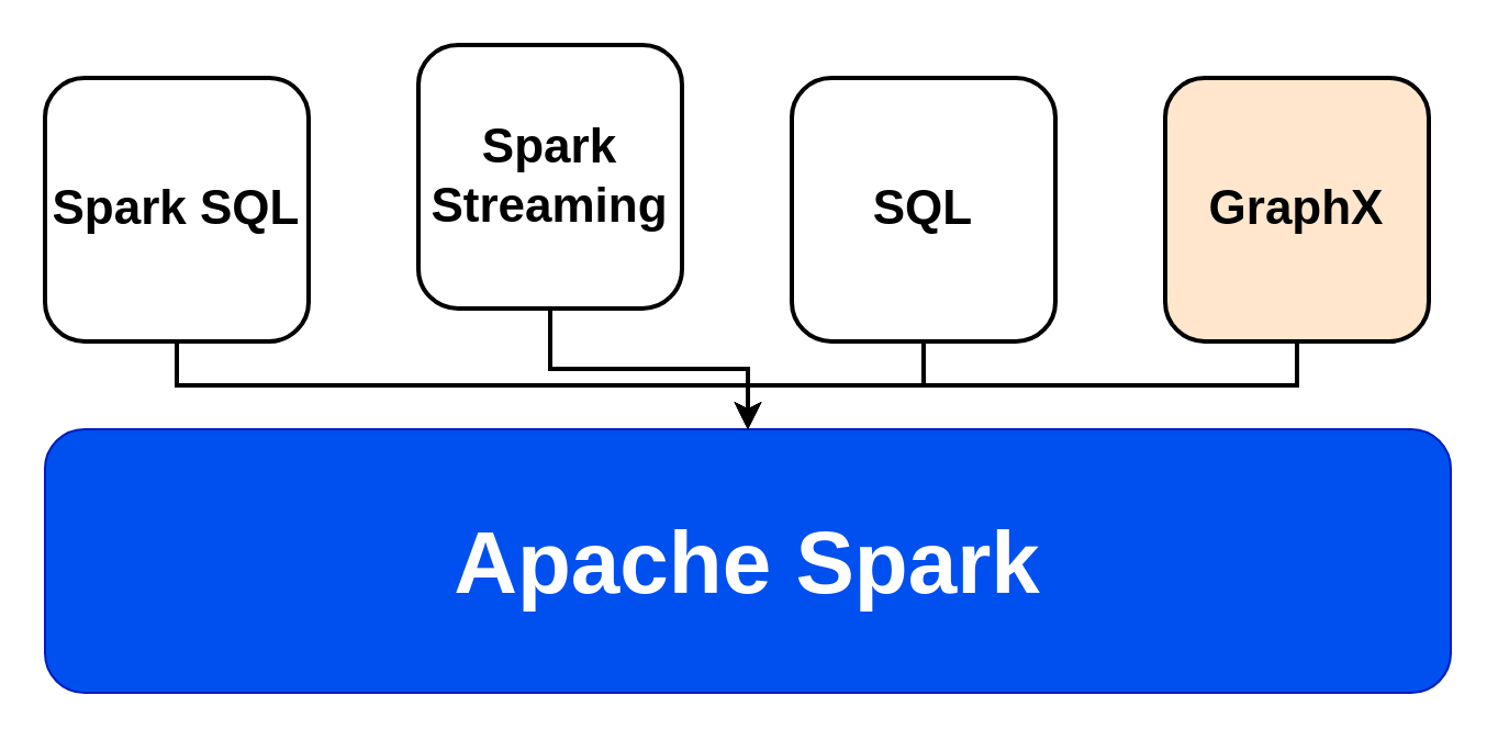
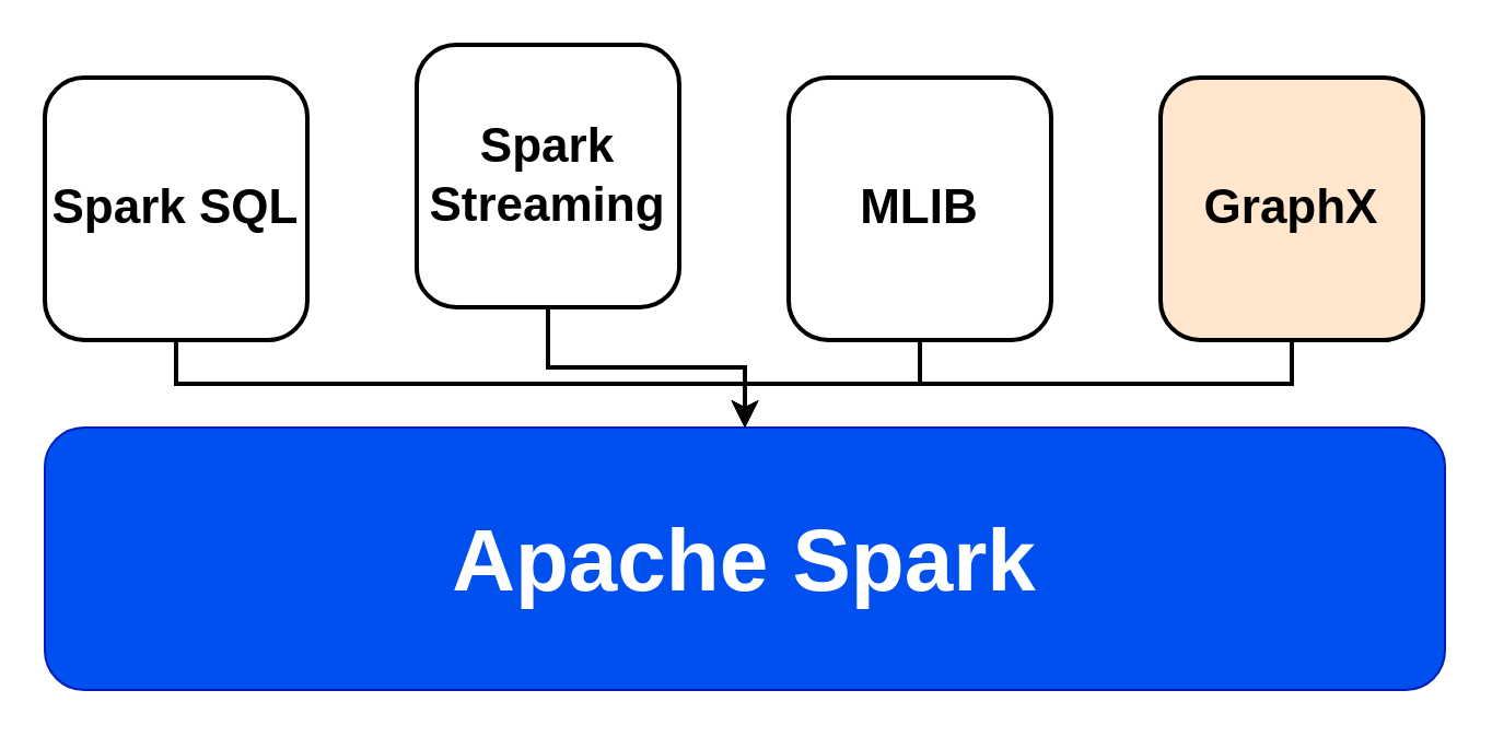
  <mxCell id="0" />
  <mxCell id="1" parent="0" />
  <mxCell id="2" value="" style="rounded=1;whiteSpace=wrap;html=1;fillColor=#0050ef;strokeColor=#001DBC;fontColor=#ffffff;fontStyle=1;fontSize=40;" vertex="1" parent="1"><mxGeometry x="20" y="195" width="640" height="120" as="geometry" /></mxCell>
  <mxCell id="3" value="" style="edgeStyle=orthogonalEdgeStyle;rounded=0;orthogonalLoop=1;jettySize=auto;html=1;fontSize=22;strokeWidth=2;" edge="1" parent="1" source="4" target="2"><mxGeometry relative="1" as="geometry" /></mxCell>
  <mxCell id="4" value="&lt;font style=&quot;font-size: 22px;&quot;&gt;Spark SQL&lt;/font&gt;" style="rounded=1;whiteSpace=wrap;html=1;fontSize=22;strokeWidth=2;fontStyle=1" vertex="1" parent="1"><mxGeometry x="20" y="35" width="120" height="120" as="geometry" /></mxCell>
  <mxCell id="5" value="" style="edgeStyle=orthogonalEdgeStyle;rounded=0;orthogonalLoop=1;jettySize=auto;html=1;fontSize=22;strokeWidth=2;" edge="1" parent="1" source="6" target="2"><mxGeometry relative="1" as="geometry" /></mxCell>
  <mxCell id="6" value="Spark Streaming" style="rounded=1;whiteSpace=wrap;html=1;fontSize=22;strokeWidth=2;fontStyle=1" vertex="1" parent="1"><mxGeometry x="190" y="20" width="120" height="120" as="geometry" /></mxCell>
  <mxCell id="7" value="" style="edgeStyle=orthogonalEdgeStyle;rounded=0;orthogonalLoop=1;jettySize=auto;html=1;fontSize=22;strokeWidth=2;" edge="1" parent="1" source="8" target="2"><mxGeometry relative="1" as="geometry" /></mxCell>
- <mxCell id="8" value="SQL" style="rounded=1;whiteSpace=wrap;html=1;fontSize=22;strokeWidth=2;fontStyle=1" vertex="1" parent="1"><mxGeometry x="360" y="35" width="120" height="120" as="geometry" /></mxCell>
+ <mxCell id="8" value="MLIB" style="rounded=1;whiteSpace=wrap;html=1;fontSize=22;strokeWidth=2;fontStyle=1" vertex="1" parent="1"><mxGeometry x="360" y="35" width="120" height="120" as="geometry" /></mxCell>
  <mxCell id="9" value="" style="edgeStyle=orthogonalEdgeStyle;rounded=0;orthogonalLoop=1;jettySize=auto;html=1;fontSize=22;strokeWidth=2;" edge="1" parent="1" source="10" target="2"><mxGeometry relative="1" as="geometry" /></mxCell>
  <mxCell id="10" value="GraphX" style="rounded=1;whiteSpace=wrap;html=1;fontSize=22;strokeWidth=2;fontStyle=1;fillColor=#ffe6cc;" vertex="1" parent="1"><mxGeometry x="530" y="35" width="120" height="120" as="geometry" /></mxCell>
  <mxCell id="11" value="Apache Spark" style="text;html=1;strokeColor=none;fillColor=none;align=center;verticalAlign=middle;whiteSpace=wrap;rounded=0;fontSize=40;fontStyle=1;fontColor=#FFFFFF;" vertex="1" parent="1"><mxGeometry x="195" y="225" width="290" height="60" as="geometry" /></mxCell>
